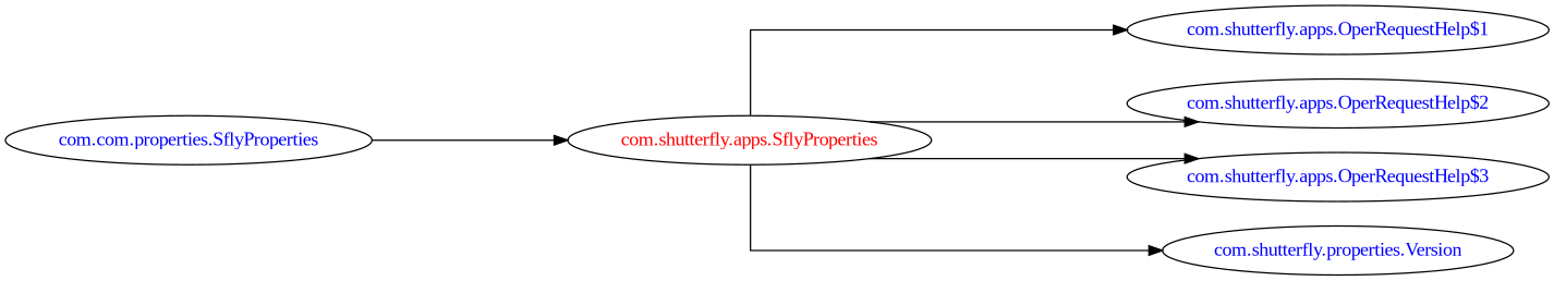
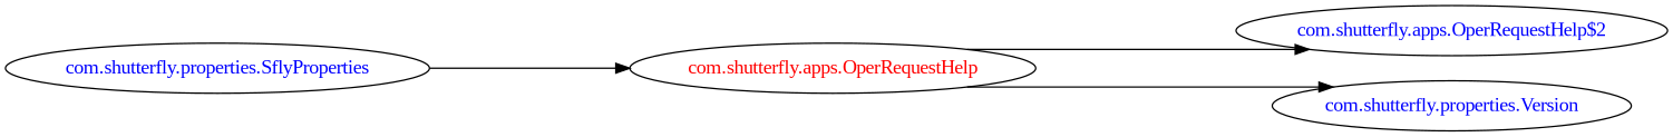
  digraph {
    concentrate=true
    fontname="Liberation Serif"
    rankdir=LR
    ranksep=2.0
    splines=ortho
    node [fontcolor=blue fontname="Liberation Serif"]
    edge [fontname="Liberation Serif"]
-   "com.shutterfly.apps.OperRequestHelp" [fontcolor=red label="com.shutterfly.apps.SflyProperties"]
-   "com.shutterfly.apps.OperRequestHelp$1"
+   "com.shutterfly.apps.OperRequestHelp" [fontcolor=red]
    "com.shutterfly.apps.OperRequestHelp$2"
-   "com.shutterfly.apps.OperRequestHelp$3"
    n5 [label="com.shutterfly.properties.Version"]
-   "com.shutterfly.properties.SflyProperties" [label="com.com.properties.SflyProperties"]
-   "com.shutterfly.apps.OperRequestHelp" -> "com.shutterfly.apps.OperRequestHelp$1"
+   "com.shutterfly.properties.SflyProperties"
    "com.shutterfly.apps.OperRequestHelp" -> "com.shutterfly.apps.OperRequestHelp$2"
-   "com.shutterfly.apps.OperRequestHelp" -> "com.shutterfly.apps.OperRequestHelp$3"
    "com.shutterfly.apps.OperRequestHelp" -> n5
    "com.shutterfly.properties.SflyProperties" -> "com.shutterfly.apps.OperRequestHelp"
  }
